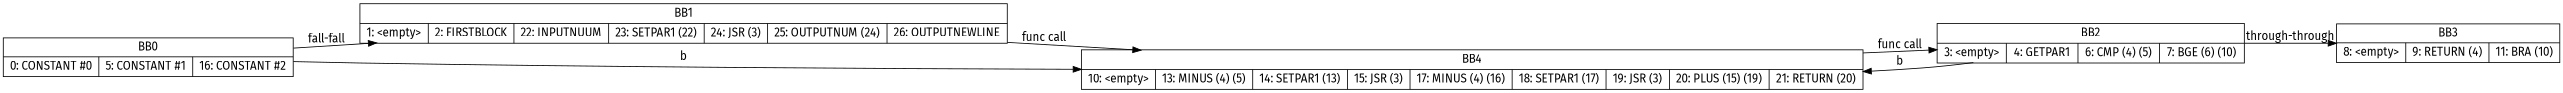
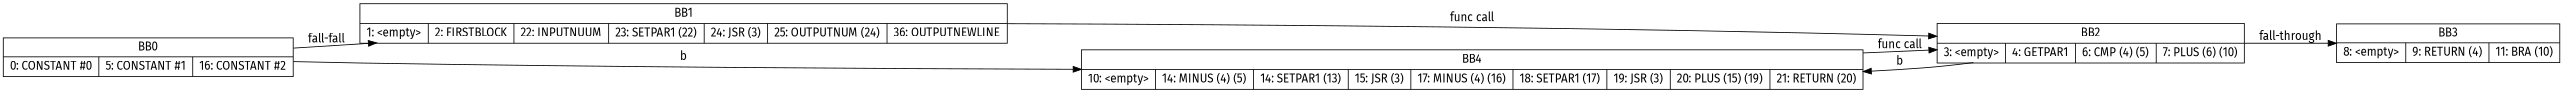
  digraph {
    fontname="Fira Sans"
    rankdir=LR
    node [fontname="Fira Sans" shape=record]
    edge [fontname="Fira Sans"]
    n1 [label="<b>BB0|{0: CONSTANT #0|5: CONSTANT #1|16: CONSTANT #2}"]
-   n2 [label="<b>BB1|{1: \<empty\>|2: FIRSTBLOCK|22: INPUTNUUM|23: SETPAR1 (22)|24: JSR (3)|25: OUTPUTNUM (24)|26: OUTPUTNEWLINE}"]
-   n3 [label="<b>BB4|{10: \<empty\>|13: MINUS (4) (5)|14: SETPAR1 (13)|15: JSR (3)|17: MINUS (4) (16)|18: SETPAR1 (17)|19: JSR (3)|20: PLUS (15) (19)|21: RETURN (20)}"]
-   n4 [label="<b>BB2|{3: \<empty\>|4: GETPAR1|6: CMP (4) (5)|7: BGE (6) (10)}"]
+   n2 [label="<b>BB1|{1: \<empty\>|2: FIRSTBLOCK|22: INPUTNUUM|23: SETPAR1 (22)|24: JSR (3)|25: OUTPUTNUM (24)|36: OUTPUTNEWLINE}"]
+   n3 [label="<b>BB4|{10: \<empty\>|14: MINUS (4) (5)|14: SETPAR1 (13)|15: JSR (3)|17: MINUS (4) (16)|18: SETPAR1 (17)|19: JSR (3)|20: PLUS (15) (19)|21: RETURN (20)}"]
+   n4 [label="<b>BB2|{3: \<empty\>|4: GETPAR1|6: CMP (4) (5)|7: PLUS (6) (10)}"]
    n5 [label="<b>BB3|{8: \<empty\>|9: RETURN (4)|11: BRA (10)}"]
    n1 -> n2 [label="fall-fall"]
    n1 -> n3 [label=b]
-   n2 -> n3 [label="func call"]
+   n2 -> n4 [label="func call"]
    n3 -> n4 [label="func call"]
    n4 -> n3 [label=b]
-   n4 -> n5 [label="through-through"]
+   n4 -> n5 [label="fall-through"]
  }
